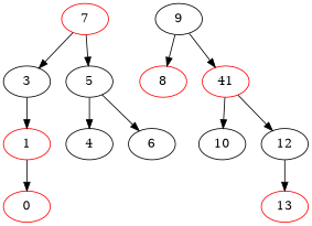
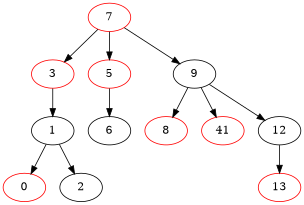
  digraph {
    node [color=black]
-   3
-   1 [color=red]
+   3 [color=red]
+   1
    0 [color=red]
+   2
    7 [color=red]
-   5
+   5 [color=red]
    9
-   4
    6
    8 [color=red]
    n11 [color=red label=41]
-   10
    12
    13 [color=red]
    3 -> 1
    1 -> 0
+   1 -> 2
    7 -> 3
    7 -> 5
-   5 -> 4
+   7 -> 9
    5 -> 6
    9 -> 8
    9 -> n11
-   n11 -> 10
-   n11 -> 12
+   9 -> 12
    12 -> 13
  }
